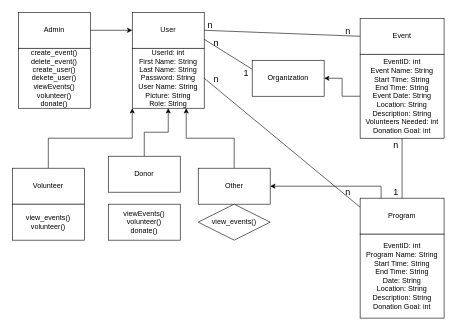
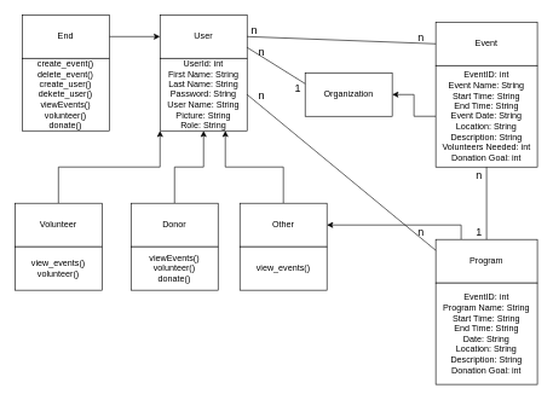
  <mxCell id="0" />
  <mxCell id="1" parent="0" />
  <mxCell id="2" value="User" style="rounded=0;whiteSpace=wrap;html=1;" vertex="1" parent="1"><mxGeometry x="220" y="20" width="120" height="60" as="geometry" /></mxCell>
  <mxCell id="3" value="UserId: int&lt;br&gt;First Name: String&lt;br&gt;Last Name: String&lt;br&gt;Password: String&lt;br&gt;User Name: String&lt;br&gt;Picture: String&lt;br&gt;Role: String" style="rounded=0;whiteSpace=wrap;html=1;" vertex="1" parent="1"><mxGeometry x="220" y="80" width="120" height="100" as="geometry" /></mxCell>
  <mxCell id="4" style="edgeStyle=orthogonalEdgeStyle;rounded=0;orthogonalLoop=1;jettySize=auto;html=1;exitX=0.5;exitY=0;exitDx=0;exitDy=0;entryX=0;entryY=1;entryDx=0;entryDy=0;" edge="1" parent="1" source="5" target="3"><mxGeometry relative="1" as="geometry" /></mxCell>
  <mxCell id="5" value="Volunteer" style="rounded=0;whiteSpace=wrap;html=1;" vertex="1" parent="1"><mxGeometry x="20" y="280" width="120" height="60" as="geometry" /></mxCell>
  <mxCell id="6" style="edgeStyle=orthogonalEdgeStyle;rounded=0;orthogonalLoop=1;jettySize=auto;html=1;exitX=0.5;exitY=0;exitDx=0;exitDy=0;entryX=0.5;entryY=1;entryDx=0;entryDy=0;" edge="1" parent="1" source="7" target="3"><mxGeometry relative="1" as="geometry"><mxPoint x="150" y="200" as="targetPoint" /></mxGeometry></mxCell>
- <mxCell id="7" value="Donor" style="rounded=0;whiteSpace=wrap;html=1;" vertex="1" parent="1"><mxGeometry x="180" y="260" width="120" height="60" as="geometry" /></mxCell>
+ <mxCell id="7" value="Donor" style="rounded=0;whiteSpace=wrap;html=1;" vertex="1" parent="1"><mxGeometry x="180" y="280" width="120" height="60" as="geometry" /></mxCell>
  <mxCell id="8" style="edgeStyle=orthogonalEdgeStyle;rounded=0;orthogonalLoop=1;jettySize=auto;html=1;exitX=0.5;exitY=0;exitDx=0;exitDy=0;entryX=0.75;entryY=1;entryDx=0;entryDy=0;" edge="1" parent="1" source="9" target="3"><mxGeometry relative="1" as="geometry" /></mxCell>
  <mxCell id="9" value="Other" style="rounded=0;whiteSpace=wrap;html=1;" vertex="1" parent="1"><mxGeometry x="330" y="280" width="120" height="60" as="geometry" /></mxCell>
- <mxCell id="10" value="view_events()" style="rhombus;whiteSpace=wrap;html=1;" vertex="1" parent="1"><mxGeometry x="330" y="340" width="120" height="60" as="geometry" /></mxCell>
+ <mxCell id="10" value="view_events()" style="rounded=0;whiteSpace=wrap;html=1;" vertex="1" parent="1"><mxGeometry x="330" y="340" width="120" height="60" as="geometry" /></mxCell>
  <mxCell id="11" value="viewEvents()&lt;br&gt;volunteer()&lt;br&gt;donate()" style="rounded=0;whiteSpace=wrap;html=1;" vertex="1" parent="1"><mxGeometry x="180" y="340" width="120" height="60" as="geometry" /></mxCell>
  <mxCell id="12" value="view_events()&lt;br&gt;volunteer()" style="rounded=0;whiteSpace=wrap;html=1;" vertex="1" parent="1"><mxGeometry x="20" y="340" width="120" height="60" as="geometry" /></mxCell>
  <mxCell id="13" style="edgeStyle=orthogonalEdgeStyle;rounded=0;orthogonalLoop=1;jettySize=auto;html=1;exitX=1;exitY=0.5;exitDx=0;exitDy=0;entryX=0;entryY=0.5;entryDx=0;entryDy=0;" edge="1" parent="1" source="14" target="2"><mxGeometry relative="1" as="geometry" /></mxCell>
- <mxCell id="14" value="Admin" style="rounded=0;whiteSpace=wrap;html=1;" vertex="1" parent="1"><mxGeometry x="30" y="20" width="120" height="60" as="geometry" /></mxCell>
+ <mxCell id="14" value="End" style="rounded=0;whiteSpace=wrap;html=1;" vertex="1" parent="1"><mxGeometry x="30" y="20" width="120" height="60" as="geometry" /></mxCell>
  <mxCell id="15" value="create_event()&lt;br&gt;delete_event()&lt;br&gt;create_user()&lt;br&gt;dekete_user()&lt;br&gt;viewEvents()&lt;br&gt;volunteer()&lt;br&gt;donate()" style="rounded=0;whiteSpace=wrap;html=1;" vertex="1" parent="1"><mxGeometry x="30" y="80" width="120" height="100" as="geometry" /></mxCell>
  <mxCell id="16" value="Event" style="rounded=0;whiteSpace=wrap;html=1;" vertex="1" parent="1"><mxGeometry x="600" y="30" width="140" height="60" as="geometry" /></mxCell>
  <mxCell id="17" style="edgeStyle=orthogonalEdgeStyle;rounded=0;orthogonalLoop=1;jettySize=auto;html=1;exitX=0.25;exitY=0;exitDx=0;exitDy=0;" edge="1" parent="1" source="18" target="9"><mxGeometry relative="1" as="geometry" /></mxCell>
  <mxCell id="18" value="Program" style="rounded=0;whiteSpace=wrap;html=1;" vertex="1" parent="1"><mxGeometry x="600" y="330" width="140" height="60" as="geometry" /></mxCell>
  <mxCell id="19" value="Organization" style="rounded=0;whiteSpace=wrap;html=1;" vertex="1" parent="1"><mxGeometry x="420" y="100" width="120" height="60" as="geometry" /></mxCell>
  <mxCell id="20" style="edgeStyle=orthogonalEdgeStyle;rounded=0;orthogonalLoop=1;jettySize=auto;html=1;exitX=0;exitY=0.5;exitDx=0;exitDy=0;entryX=1;entryY=0.5;entryDx=0;entryDy=0;" edge="1" parent="1" source="21" target="19"><mxGeometry relative="1" as="geometry" /></mxCell>
  <mxCell id="21" value="EventID: int&lt;br&gt;Event Name: String&lt;br&gt;Start Time: String&lt;br&gt;End Time: String&lt;br&gt;Event Date: String&lt;br&gt;Location: String&lt;br&gt;Description: String&lt;br&gt;Volunteers Needed: int&lt;br&gt;Donation Goal: int" style="rounded=0;whiteSpace=wrap;html=1;" vertex="1" parent="1"><mxGeometry x="600" y="90" width="140" height="140" as="geometry" /></mxCell>
  <mxCell id="22" value="" style="endArrow=none;html=1;exitX=1;exitY=0.5;exitDx=0;exitDy=0;entryX=0;entryY=0.5;entryDx=0;entryDy=0;" edge="1" parent="1" source="2" target="16"><mxGeometry width="50" height="50" relative="1" as="geometry"><mxPoint x="360" y="75" as="sourcePoint" /><mxPoint x="410" y="25" as="targetPoint" /></mxGeometry></mxCell>
  <mxCell id="23" value="EventID: int&lt;br&gt;Program Name: String&lt;br&gt;Start Time: String&lt;br&gt;End Time: String&lt;br&gt;Date: String&lt;br&gt;Location: String&lt;br&gt;Description: String&lt;br&gt;Donation Goal: int" style="rounded=0;whiteSpace=wrap;html=1;" vertex="1" parent="1"><mxGeometry x="600" y="390" width="140" height="140" as="geometry" /></mxCell>
  <mxCell id="24" value="" style="endArrow=none;html=1;entryX=0;entryY=0.25;entryDx=0;entryDy=0;exitX=1;exitY=0.5;exitDx=0;exitDy=0;" edge="1" parent="1" source="3" target="18"><mxGeometry width="50" height="50" relative="1" as="geometry"><mxPoint x="410" y="220" as="sourcePoint" /><mxPoint x="460" y="170" as="targetPoint" /></mxGeometry></mxCell>
  <mxCell id="25" value="" style="endArrow=none;html=1;entryX=0.5;entryY=1;entryDx=0;entryDy=0;exitX=0.5;exitY=0;exitDx=0;exitDy=0;" edge="1" parent="1" source="18" target="21"><mxGeometry width="50" height="50" relative="1" as="geometry"><mxPoint x="410" y="220" as="sourcePoint" /><mxPoint x="460" y="170" as="targetPoint" /></mxGeometry></mxCell>
  <mxCell id="26" value="&lt;font style=&quot;font-size: 15px&quot;&gt;n&lt;/font&gt;" style="text;html=1;strokeColor=none;fillColor=none;align=center;verticalAlign=middle;whiteSpace=wrap;rounded=0;" vertex="1" parent="1"><mxGeometry x="560" y="310" width="40" height="20" as="geometry" /></mxCell>
  <mxCell id="27" value="&lt;span style=&quot;font-size: 15px&quot;&gt;1&lt;/span&gt;" style="text;html=1;strokeColor=none;fillColor=none;align=center;verticalAlign=middle;whiteSpace=wrap;rounded=0;" vertex="1" parent="1"><mxGeometry x="640" y="310" width="40" height="20" as="geometry" /></mxCell>
  <mxCell id="28" value="&lt;font style=&quot;font-size: 15px&quot;&gt;n&lt;/font&gt;" style="text;html=1;strokeColor=none;fillColor=none;align=center;verticalAlign=middle;whiteSpace=wrap;rounded=0;" vertex="1" parent="1"><mxGeometry x="640" y="230" width="40" height="20" as="geometry" /></mxCell>
  <mxCell id="29" value="&lt;font style=&quot;font-size: 15px&quot;&gt;n&lt;/font&gt;" style="text;html=1;strokeColor=none;fillColor=none;align=center;verticalAlign=middle;whiteSpace=wrap;rounded=0;" vertex="1" parent="1"><mxGeometry x="560" y="40" width="40" height="20" as="geometry" /></mxCell>
  <mxCell id="30" value="&lt;font style=&quot;font-size: 15px&quot;&gt;n&lt;/font&gt;" style="text;html=1;strokeColor=none;fillColor=none;align=center;verticalAlign=middle;whiteSpace=wrap;rounded=0;" vertex="1" parent="1"><mxGeometry x="340" y="120" width="40" height="20" as="geometry" /></mxCell>
  <mxCell id="31" value="&lt;font style=&quot;font-size: 15px&quot;&gt;n&lt;/font&gt;" style="text;html=1;strokeColor=none;fillColor=none;align=center;verticalAlign=middle;whiteSpace=wrap;rounded=0;" vertex="1" parent="1"><mxGeometry x="330" y="30" width="40" height="20" as="geometry" /></mxCell>
  <mxCell id="32" value="" style="endArrow=none;html=1;exitX=1;exitY=0.75;exitDx=0;exitDy=0;entryX=0;entryY=0.25;entryDx=0;entryDy=0;" edge="1" parent="1" source="2" target="19"><mxGeometry width="50" height="50" relative="1" as="geometry"><mxPoint x="350" y="100" as="sourcePoint" /><mxPoint x="400" y="50" as="targetPoint" /></mxGeometry></mxCell>
  <mxCell id="33" value="&lt;font style=&quot;font-size: 15px&quot;&gt;n&lt;/font&gt;" style="text;html=1;strokeColor=none;fillColor=none;align=center;verticalAlign=middle;whiteSpace=wrap;rounded=0;" vertex="1" parent="1"><mxGeometry x="340" y="60" width="40" height="20" as="geometry" /></mxCell>
  <mxCell id="34" value="&lt;span style=&quot;font-size: 15px&quot;&gt;1&lt;/span&gt;" style="text;html=1;strokeColor=none;fillColor=none;align=center;verticalAlign=middle;whiteSpace=wrap;rounded=0;" vertex="1" parent="1"><mxGeometry x="390" y="110" width="40" height="20" as="geometry" /></mxCell>
